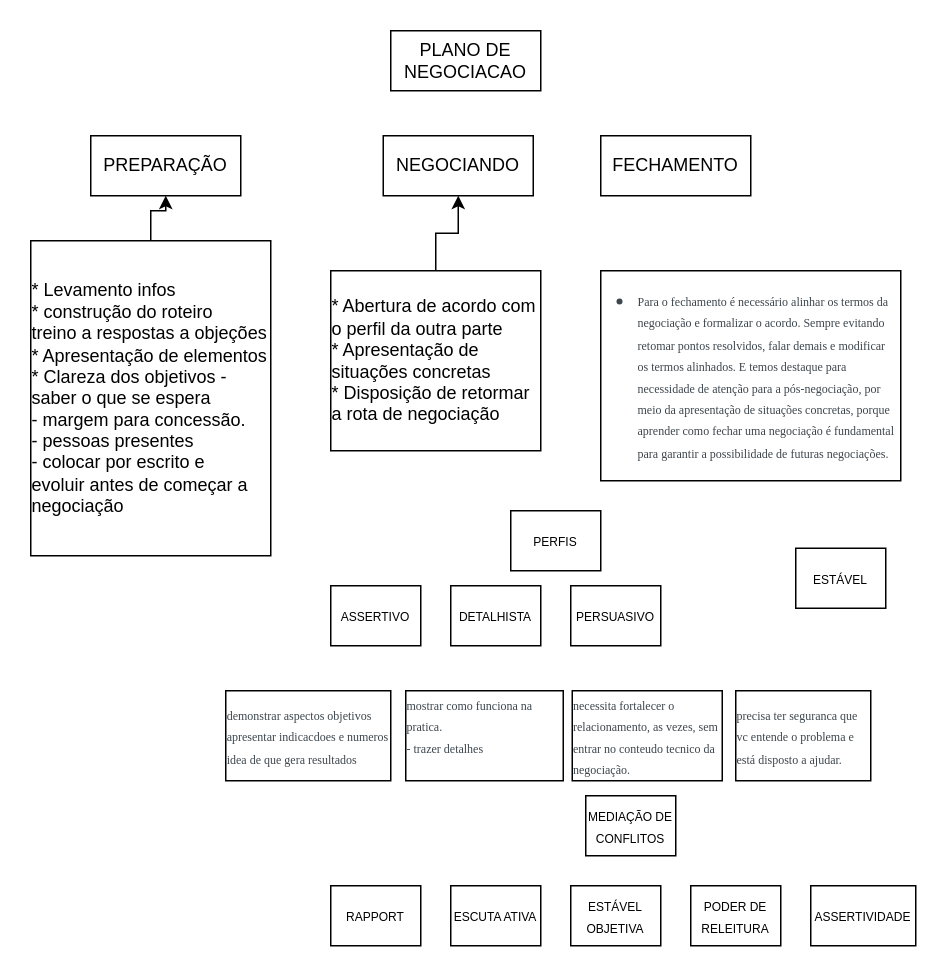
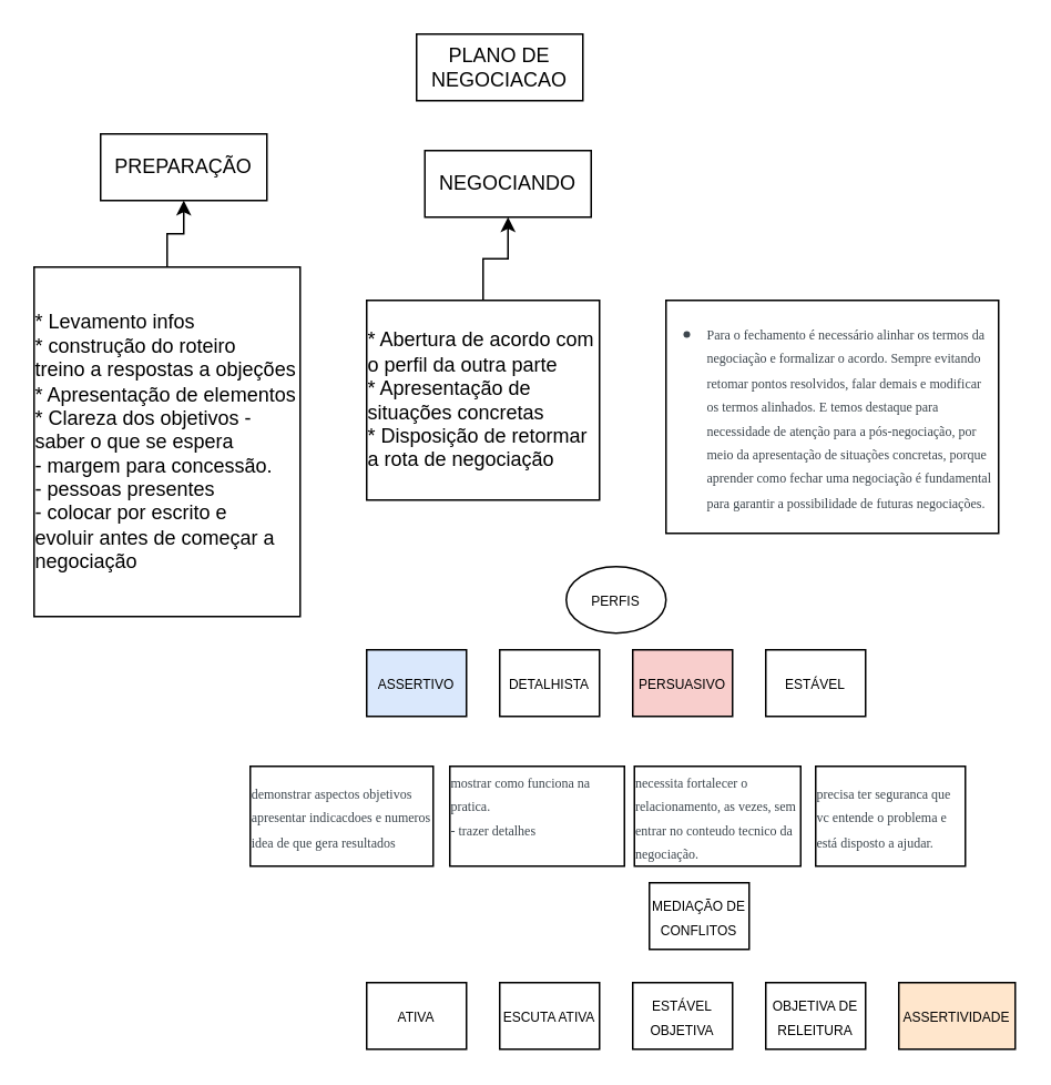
  <mxCell id="0" />
  <mxCell id="1" parent="0" />
- <mxCell id="2" value="PLANO DE NEGOCIACAO" style="whiteSpace=wrap;html=1;" vertex="1" parent="1"><mxGeometry x="260" y="20" width="100" height="40" as="geometry" /></mxCell>
- <mxCell id="3" value="PREPARAÇÃO" style="whiteSpace=wrap;html=1;" vertex="1" parent="1"><mxGeometry x="60" y="90" width="100" height="40" as="geometry" /></mxCell>
+ <mxCell id="2" value="PLANO DE NEGOCIACAO" style="whiteSpace=wrap;html=1;" vertex="1" parent="1"><mxGeometry x="250" y="20" width="100" height="40" as="geometry" /></mxCell>
+ <mxCell id="3" value="PREPARAÇÃO" style="whiteSpace=wrap;html=1;" vertex="1" parent="1"><mxGeometry x="60" y="80" width="100" height="40" as="geometry" /></mxCell>
  <mxCell id="4" value="NEGOCIANDO" style="whiteSpace=wrap;html=1;" vertex="1" parent="1"><mxGeometry x="255" y="90" width="100" height="40" as="geometry" /></mxCell>
- <mxCell id="5" value="FECHAMENTO" style="whiteSpace=wrap;html=1;" vertex="1" parent="1"><mxGeometry x="400" y="90" width="100" height="40" as="geometry" /></mxCell>
  <mxCell id="6" value="" style="edgeStyle=orthogonalEdgeStyle;rounded=0;orthogonalLoop=1;jettySize=auto;html=1;" edge="1" parent="1" source="7" target="3"><mxGeometry relative="1" as="geometry" /></mxCell>
  <mxCell id="7" value="&lt;div style=&quot;text-align: left;&quot;&gt;&lt;span style=&quot;background-color: initial;&quot;&gt;* Levamento infos&lt;/span&gt;&lt;/div&gt;&lt;div style=&quot;text-align: left;&quot;&gt;&lt;span style=&quot;background-color: initial;&quot;&gt;* construção do roteiro&lt;/span&gt;&lt;/div&gt;&lt;div style=&quot;text-align: left;&quot;&gt;&lt;span style=&quot;background-color: initial;&quot;&gt;treino a respostas a objeções&lt;/span&gt;&lt;/div&gt;&lt;div style=&quot;text-align: left;&quot;&gt;&lt;span style=&quot;background-color: initial;&quot;&gt;* Apresentação de elementos&lt;/span&gt;&lt;/div&gt;&lt;div style=&quot;text-align: left;&quot;&gt;&lt;span style=&quot;background-color: initial;&quot;&gt;* Clareza dos objetivos - saber o que se espera&lt;/span&gt;&lt;/div&gt;&lt;div style=&quot;text-align: left;&quot;&gt;&lt;span style=&quot;background-color: initial;&quot;&gt;- margem para concessão.&lt;/span&gt;&lt;/div&gt;&lt;div style=&quot;text-align: left;&quot;&gt;&lt;span style=&quot;background-color: initial;&quot;&gt;- pessoas presentes&lt;/span&gt;&lt;/div&gt;&lt;div style=&quot;text-align: left;&quot;&gt;&lt;span style=&quot;background-color: initial;&quot;&gt;- colocar por escrito e&amp;nbsp;&lt;/span&gt;&lt;/div&gt;&lt;div style=&quot;text-align: left;&quot;&gt;&lt;span style=&quot;background-color: initial;&quot;&gt;evoluir antes de começar a negociação&lt;/span&gt;&lt;/div&gt;" style="whiteSpace=wrap;html=1;" vertex="1" parent="1"><mxGeometry x="20" y="160" width="160" height="210" as="geometry" /></mxCell>
  <mxCell id="8" value="&lt;div style=&quot;text-align: left;&quot;&gt;* Abertura de acordo com o perfil da outra parte&lt;/div&gt;&lt;div style=&quot;text-align: left;&quot;&gt;* Apresentação de situações concretas&lt;/div&gt;&lt;div style=&quot;text-align: left;&quot;&gt;* Disposição de retormar a rota de negociação&lt;/div&gt;" style="whiteSpace=wrap;html=1;" vertex="1" parent="1"><mxGeometry x="220" y="180" width="140" height="120" as="geometry" /></mxCell>
  <mxCell id="9" value="" style="edgeStyle=orthogonalEdgeStyle;rounded=0;orthogonalLoop=1;jettySize=auto;html=1;entryX=0.5;entryY=1;entryDx=0;entryDy=0;exitX=0.5;exitY=0;exitDx=0;exitDy=0;" edge="1" parent="1" source="8" target="4"><mxGeometry relative="1" as="geometry"><mxPoint x="120" y="200" as="sourcePoint" /><mxPoint x="120" y="140" as="targetPoint" /></mxGeometry></mxCell>
  <mxCell id="10" value="&lt;div style=&quot;text-align: left;&quot;&gt;&lt;ul style=&quot;margin: 1.5em 0px 1.5em 2em; padding: 0px; box-sizing: border-box; list-style: none; color: rgb(61, 70, 77); font-family: &amp;quot;Source Serif Pro&amp;quot;, serif; background-color: rgb(255, 255, 255);&quot;&gt;&lt;li style=&quot;margin: 0.25em 0px; padding: 0px; box-sizing: border-box; list-style-type: disc;&quot;&gt;&lt;font style=&quot;font-size: 8px;&quot;&gt;Para o fechamento é necessário alinhar os termos da negociação e formalizar o acordo. Sempre evitando retomar pontos resolvidos, falar demais e modificar os termos alinhados. E temos destaque para necessidade de atenção para a pós-negociação, por meio da apresentação de situações concretas, porque aprender como fechar uma negociação é fundamental para garantir a possibilidade de futuras negociações.&lt;/font&gt;&lt;/li&gt;&lt;/ul&gt;&lt;/div&gt;" style="whiteSpace=wrap;html=1;" vertex="1" parent="1"><mxGeometry x="400" y="180" width="200" height="140" as="geometry" /></mxCell>
  <mxCell id="11" value="&lt;div style=&quot;text-align: left;&quot;&gt;&lt;font style=&quot;font-size: 8px;&quot; face=&quot;Source Serif Pro, serif&quot; color=&quot;#3d464d&quot;&gt;demonstrar aspectos objetivos&lt;/font&gt;&lt;/div&gt;&lt;div style=&quot;text-align: left;&quot;&gt;&lt;font style=&quot;font-size: 8px;&quot; face=&quot;Source Serif Pro, serif&quot; color=&quot;#3d464d&quot;&gt;apresentar indicacdoes e numeros&lt;/font&gt;&lt;/div&gt;&lt;div style=&quot;text-align: left;&quot;&gt;&lt;font style=&quot;font-size: 8px;&quot; face=&quot;Source Serif Pro, serif&quot; color=&quot;#3d464d&quot;&gt;idea de que gera resultados&lt;/font&gt;&lt;/div&gt;" style="whiteSpace=wrap;html=1;" vertex="1" parent="1"><mxGeometry x="150" y="460" width="110" height="60" as="geometry" /></mxCell>
- <mxCell id="12" value="&lt;span style=&quot;font-size: 8px;&quot;&gt;PERFIS&lt;/span&gt;" style="whiteSpace=wrap;html=1;" vertex="1" parent="1"><mxGeometry x="340" y="340" width="60" height="40" as="geometry" /></mxCell>
- <mxCell id="13" value="&lt;span style=&quot;font-size: 8px;&quot;&gt;ASSERTIVO&lt;/span&gt;" style="whiteSpace=wrap;html=1;" vertex="1" parent="1"><mxGeometry x="220" y="390" width="60" height="40" as="geometry" /></mxCell>
+ <mxCell id="12" value="&lt;span style=&quot;font-size: 8px;&quot;&gt;PERFIS&lt;/span&gt;" style="ellipse;whiteSpace=wrap;html=1;" vertex="1" parent="1"><mxGeometry x="340" y="340" width="60" height="40" as="geometry" /></mxCell>
+ <mxCell id="13" value="&lt;span style=&quot;font-size: 8px;&quot;&gt;ASSERTIVO&lt;/span&gt;" style="whiteSpace=wrap;html=1;fillColor=#dae8fc;" vertex="1" parent="1"><mxGeometry x="220" y="390" width="60" height="40" as="geometry" /></mxCell>
  <mxCell id="14" value="&lt;span style=&quot;font-size: 8px;&quot;&gt;DETALHISTA&lt;/span&gt;" style="whiteSpace=wrap;html=1;" vertex="1" parent="1"><mxGeometry x="300" y="390" width="60" height="40" as="geometry" /></mxCell>
- <mxCell id="15" value="&lt;span style=&quot;font-size: 8px;&quot;&gt;PERSUASIVO&lt;/span&gt;" style="whiteSpace=wrap;html=1;" vertex="1" parent="1"><mxGeometry x="380" y="390" width="60" height="40" as="geometry" /></mxCell>
- <mxCell id="16" value="&lt;span style=&quot;font-size: 8px;&quot;&gt;ESTÁVEL&lt;/span&gt;" style="whiteSpace=wrap;html=1;" vertex="1" parent="1"><mxGeometry x="530" y="365" width="60" height="40" as="geometry" /></mxCell>
+ <mxCell id="15" value="&lt;span style=&quot;font-size: 8px;&quot;&gt;PERSUASIVO&lt;/span&gt;" style="whiteSpace=wrap;html=1;fillColor=#f8cecc;" vertex="1" parent="1"><mxGeometry x="380" y="390" width="60" height="40" as="geometry" /></mxCell>
+ <mxCell id="16" value="&lt;span style=&quot;font-size: 8px;&quot;&gt;ESTÁVEL&lt;/span&gt;" style="whiteSpace=wrap;html=1;" vertex="1" parent="1"><mxGeometry x="460" y="390" width="60" height="40" as="geometry" /></mxCell>
  <mxCell id="17" value="&lt;span style=&quot;font-size: 8px;&quot;&gt;MEDIAÇÃO DE CONFLITOS&lt;/span&gt;" style="whiteSpace=wrap;html=1;" vertex="1" parent="1"><mxGeometry x="390" y="530" width="60" height="40" as="geometry" /></mxCell>
- <mxCell id="18" value="&lt;span style=&quot;font-size: 8px;&quot;&gt;RAPPORT&lt;/span&gt;" style="whiteSpace=wrap;html=1;" vertex="1" parent="1"><mxGeometry x="220" y="590" width="60" height="40" as="geometry" /></mxCell>
+ <mxCell id="18" value="&lt;span style=&quot;font-size: 8px;&quot;&gt;ATIVA&lt;/span&gt;" style="whiteSpace=wrap;html=1;" vertex="1" parent="1"><mxGeometry x="220" y="590" width="60" height="40" as="geometry" /></mxCell>
  <mxCell id="19" value="&lt;span style=&quot;font-size: 8px;&quot;&gt;ESCUTA ATIVA&lt;/span&gt;" style="whiteSpace=wrap;html=1;" vertex="1" parent="1"><mxGeometry x="300" y="590" width="60" height="40" as="geometry" /></mxCell>
  <mxCell id="20" value="&lt;span style=&quot;font-size: 8px;&quot;&gt;ESTÁVEL OBJETIVA&lt;/span&gt;" style="whiteSpace=wrap;html=1;" vertex="1" parent="1"><mxGeometry x="380" y="590" width="60" height="40" as="geometry" /></mxCell>
- <mxCell id="21" value="&lt;span style=&quot;font-size: 8px;&quot;&gt;PODER DE RELEITURA&lt;/span&gt;" style="whiteSpace=wrap;html=1;" vertex="1" parent="1"><mxGeometry x="460" y="590" width="60" height="40" as="geometry" /></mxCell>
- <mxCell id="22" value="&lt;span style=&quot;font-size: 8px;&quot;&gt;ASSERTIVIDADE&lt;/span&gt;" style="whiteSpace=wrap;html=1;" vertex="1" parent="1"><mxGeometry x="540" y="590" width="70" height="40" as="geometry" /></mxCell>
+ <mxCell id="21" value="&lt;span style=&quot;font-size: 8px;&quot;&gt;OBJETIVA DE RELEITURA&lt;/span&gt;" style="whiteSpace=wrap;html=1;" vertex="1" parent="1"><mxGeometry x="460" y="590" width="60" height="40" as="geometry" /></mxCell>
+ <mxCell id="22" value="&lt;span style=&quot;font-size: 8px;&quot;&gt;ASSERTIVIDADE&lt;/span&gt;" style="whiteSpace=wrap;html=1;fillColor=#ffe6cc;" vertex="1" parent="1"><mxGeometry x="540" y="590" width="70" height="40" as="geometry" /></mxCell>
  <mxCell id="23" value="&lt;div style=&quot;text-align: left;&quot;&gt;&lt;font face=&quot;Source Serif Pro, serif&quot; color=&quot;#3d464d&quot;&gt;&lt;span style=&quot;font-size: 8px;&quot;&gt;mostrar como funciona na pratica.&lt;/span&gt;&lt;/font&gt;&lt;/div&gt;&lt;div style=&quot;text-align: left;&quot;&gt;&lt;font face=&quot;Source Serif Pro, serif&quot; color=&quot;#3d464d&quot;&gt;&lt;span style=&quot;font-size: 8px;&quot;&gt;- trazer detalhes&lt;/span&gt;&lt;/font&gt;&lt;/div&gt;&lt;div style=&quot;text-align: left;&quot;&gt;&lt;font face=&quot;Source Serif Pro, serif&quot; color=&quot;#3d464d&quot;&gt;&lt;span style=&quot;font-size: 8px;&quot;&gt;&lt;br&gt;&lt;/span&gt;&lt;/font&gt;&lt;/div&gt;" style="whiteSpace=wrap;html=1;" vertex="1" parent="1"><mxGeometry x="270" y="460" width="105" height="60" as="geometry" /></mxCell>
  <mxCell id="24" value="&lt;div style=&quot;text-align: left;&quot;&gt;&lt;font face=&quot;Source Serif Pro, serif&quot; color=&quot;#3d464d&quot;&gt;&lt;span style=&quot;font-size: 8px;&quot;&gt;necessita fortalecer o relacionamento, as vezes, sem entrar no conteudo tecnico da negociação.&lt;/span&gt;&lt;/font&gt;&lt;/div&gt;" style="whiteSpace=wrap;html=1;" vertex="1" parent="1"><mxGeometry x="381" y="460" width="100" height="60" as="geometry" /></mxCell>
  <mxCell id="25" value="&lt;div style=&quot;text-align: left;&quot;&gt;&lt;font face=&quot;Source Serif Pro, serif&quot; color=&quot;#3d464d&quot;&gt;&lt;span style=&quot;font-size: 8px;&quot;&gt;precisa ter seguranca que vc entende o problema e está disposto a ajudar.&lt;/span&gt;&lt;/font&gt;&lt;/div&gt;" style="whiteSpace=wrap;html=1;" vertex="1" parent="1"><mxGeometry x="490" y="460" width="90" height="60" as="geometry" /></mxCell>
